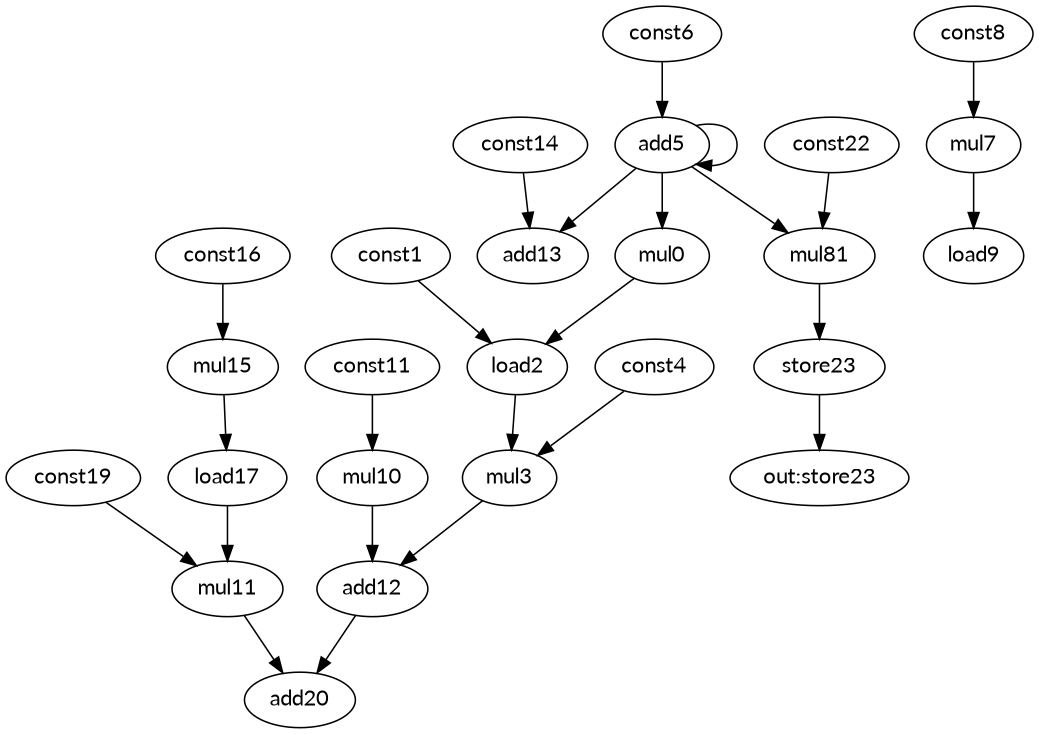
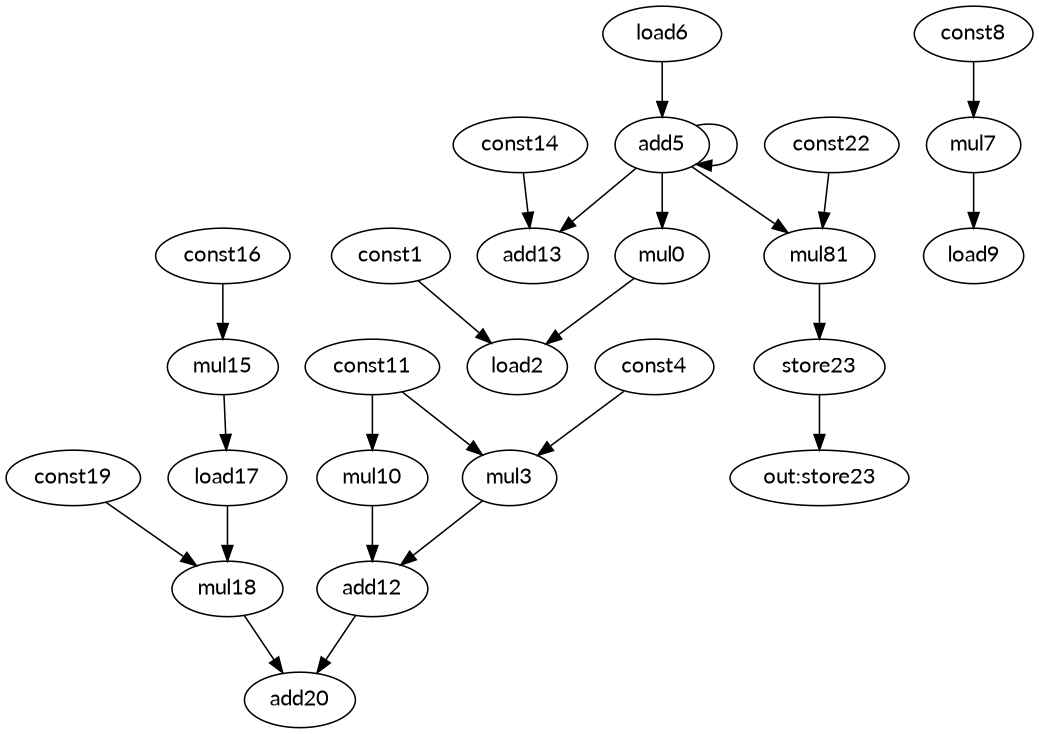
  digraph {
    fontname=Lato
    node [fontname=Lato opcode=const]
    edge [fontname=Lato operand=0]
    mul0 [opcode=mul]
    load2 [opcode=load]
    mul3 [opcode=mul]
    const1
    add12 [opcode=add]
    add20 [opcode=add]
    const4
    add5 [opcode=add]
    add13 [opcode=add]
    n10 [label=mul81 opcode=mul]
    mul7 [opcode=mul]
    load9 [opcode=load]
    store23 [opcode=store]
-   const6
+   const6 [label=load6]
    const8
    mul10 [opcode=mul]
    const11
    mul15 [opcode=mul]
    load17 [opcode=load]
    const14
-   mul18 [opcode=mul label=mul11]
+   mul18 [opcode=mul]
    const16
    const19
    "out:store23" [opcode=""]
    const22
    mul0 -> load2
-   load2 -> mul3
+   const11 -> mul3
    mul3 -> add12 [operand=1]
    const1 -> load2
    add12 -> add20
    const4 -> mul3 [operand=1]
    add5 -> mul0 [operand=1]
    add5 -> add5
    add5 -> add13
    add5 -> n10 [operand=1]
    n10 -> store23 [operand=1]
    mul7 -> load9
    store23 -> "out:store23" [operand=""]
    const6 -> add5 [operand=1]
    const8 -> mul7
    mul10 -> add12
    const11 -> mul10 [operand=1]
    mul15 -> load17
    load17 -> mul18
    const14 -> add13 [operand=1]
    mul18 -> add20 [operand=1]
    const16 -> mul15
    const19 -> mul18 [operand=1]
    const22 -> n10
  }
